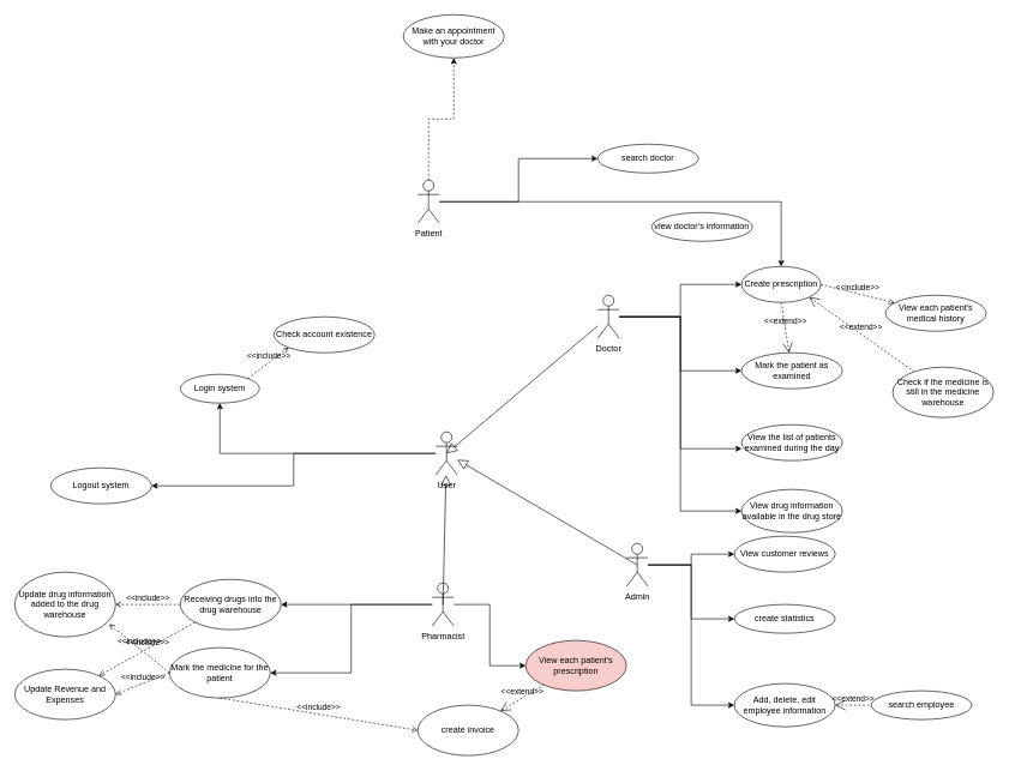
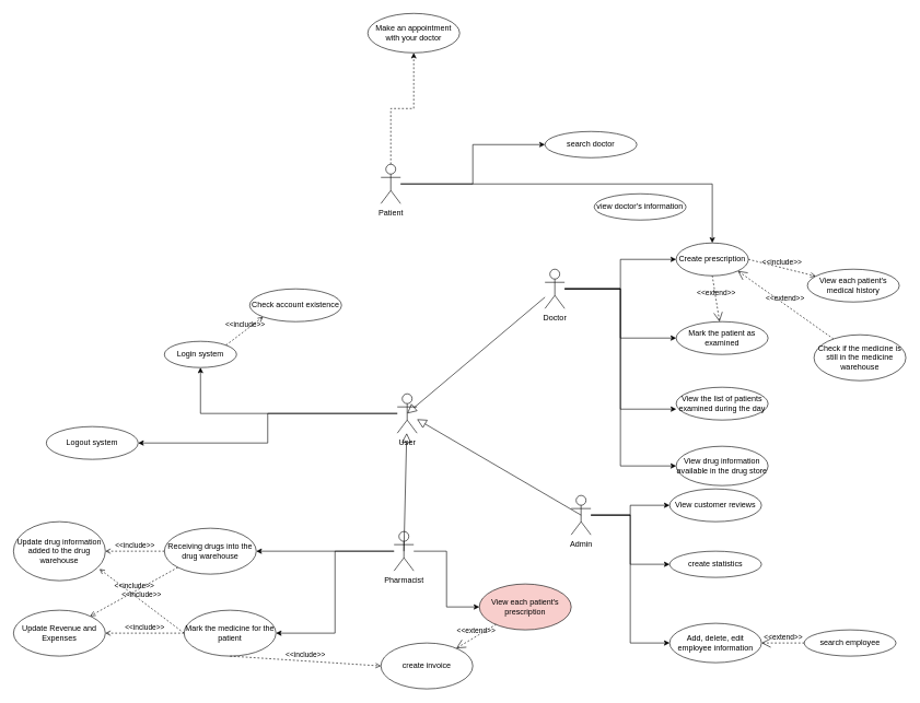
  <mxCell id="0" />
  <mxCell id="1" parent="0" />
  <mxCell id="2" style="edgeStyle=orthogonalEdgeStyle;rounded=0;orthogonalLoop=1;jettySize=auto;html=1;dashed=1;" edge="1" parent="1" source="5" target="33"><mxGeometry relative="1" as="geometry" /></mxCell>
  <mxCell id="3" style="edgeStyle=orthogonalEdgeStyle;rounded=0;orthogonalLoop=1;jettySize=auto;html=1;" edge="1" parent="1" source="5" target="17"><mxGeometry relative="1" as="geometry" /></mxCell>
  <mxCell id="4" style="edgeStyle=orthogonalEdgeStyle;rounded=0;orthogonalLoop=1;jettySize=auto;html=1;entryX=0;entryY=0.5;entryDx=0;entryDy=0;" edge="1" parent="1" source="5" target="26"><mxGeometry relative="1" as="geometry" /></mxCell>
  <mxCell id="5" value="Patient" style="shape=umlActor;verticalLabelPosition=bottom;verticalAlign=top;html=1;outlineConnect=0;" vertex="1" parent="1"><mxGeometry x="580" y="250" width="30" height="60" as="geometry" /></mxCell>
  <mxCell id="6" style="edgeStyle=orthogonalEdgeStyle;rounded=0;orthogonalLoop=1;jettySize=auto;html=1;entryX=0;entryY=0.5;entryDx=0;entryDy=0;" edge="1" parent="1" source="8" target="17"><mxGeometry relative="1" as="geometry" /></mxCell>
  <mxCell id="7" style="edgeStyle=orthogonalEdgeStyle;rounded=0;orthogonalLoop=1;jettySize=auto;html=1;entryX=0;entryY=0.5;entryDx=0;entryDy=0;" edge="1" parent="1" source="8" target="25"><mxGeometry relative="1" as="geometry" /></mxCell>
  <mxCell id="8" value="Doctor" style="shape=umlActor;verticalLabelPosition=bottom;verticalAlign=top;html=1;outlineConnect=0;" vertex="1" parent="1"><mxGeometry x="830" y="410" width="30" height="60" as="geometry" /></mxCell>
  <mxCell id="9" style="edgeStyle=orthogonalEdgeStyle;rounded=0;orthogonalLoop=1;jettySize=auto;html=1;entryX=0;entryY=0.5;entryDx=0;entryDy=0;" edge="1" parent="1" source="11" target="31"><mxGeometry relative="1" as="geometry" /></mxCell>
  <mxCell id="10" style="edgeStyle=orthogonalEdgeStyle;rounded=0;orthogonalLoop=1;jettySize=auto;html=1;entryX=0;entryY=0.5;entryDx=0;entryDy=0;" edge="1" parent="1" source="11" target="57"><mxGeometry relative="1" as="geometry" /></mxCell>
  <mxCell id="11" value="Admin" style="shape=umlActor;verticalLabelPosition=bottom;verticalAlign=top;html=1;outlineConnect=0;" vertex="1" parent="1"><mxGeometry x="870" y="755" width="30" height="60" as="geometry" /></mxCell>
  <mxCell id="12" style="edgeStyle=orthogonalEdgeStyle;rounded=0;orthogonalLoop=1;jettySize=auto;html=1;" edge="1" parent="1" source="15" target="35"><mxGeometry relative="1" as="geometry" /></mxCell>
  <mxCell id="13" style="edgeStyle=orthogonalEdgeStyle;rounded=0;orthogonalLoop=1;jettySize=auto;html=1;entryX=1;entryY=0.5;entryDx=0;entryDy=0;" edge="1" parent="1" source="15" target="29"><mxGeometry relative="1" as="geometry" /></mxCell>
  <mxCell id="14" style="edgeStyle=orthogonalEdgeStyle;rounded=0;orthogonalLoop=1;jettySize=auto;html=1;entryX=0;entryY=0.5;entryDx=0;entryDy=0;" edge="1" parent="1" source="15" target="28"><mxGeometry relative="1" as="geometry" /></mxCell>
  <mxCell id="15" value="Pharmacist" style="shape=umlActor;verticalLabelPosition=bottom;verticalAlign=top;html=1;outlineConnect=0;" vertex="1" parent="1"><mxGeometry x="600" y="810" width="30" height="60" as="geometry" /></mxCell>
  <mxCell id="16" value="Login system" style="ellipse;whiteSpace=wrap;html=1;" vertex="1" parent="1"><mxGeometry x="250" y="520" width="110" height="40" as="geometry" /></mxCell>
  <mxCell id="17" value="Create&amp;nbsp;prescription" style="ellipse;whiteSpace=wrap;html=1;" vertex="1" parent="1"><mxGeometry x="1030" y="370" width="110" height="50" as="geometry" /></mxCell>
  <mxCell id="18" value="View the list of patients examined during the day" style="ellipse;whiteSpace=wrap;html=1;" vertex="1" parent="1"><mxGeometry x="1030" y="590" width="140" height="50" as="geometry" /></mxCell>
  <mxCell id="19" value="View each patient's medical history" style="ellipse;whiteSpace=wrap;html=1;" vertex="1" parent="1"><mxGeometry x="1230" y="410" width="140" height="50" as="geometry" /></mxCell>
  <mxCell id="20" value="Logout system" style="ellipse;whiteSpace=wrap;html=1;" vertex="1" parent="1"><mxGeometry x="70" y="650" width="140" height="50" as="geometry" /></mxCell>
  <mxCell id="21" style="edgeStyle=orthogonalEdgeStyle;rounded=0;orthogonalLoop=1;jettySize=auto;html=1;" edge="1" parent="1" source="23" target="20"><mxGeometry relative="1" as="geometry" /></mxCell>
  <mxCell id="22" style="edgeStyle=orthogonalEdgeStyle;rounded=0;orthogonalLoop=1;jettySize=auto;html=1;" edge="1" parent="1" source="23" target="16"><mxGeometry relative="1" as="geometry" /></mxCell>
  <mxCell id="23" value="User" style="shape=umlActor;verticalLabelPosition=bottom;verticalAlign=top;html=1;" vertex="1" parent="1"><mxGeometry x="605" y="600" width="30" height="60" as="geometry" /></mxCell>
  <mxCell id="24" value="View drug information available in the drug store" style="ellipse;whiteSpace=wrap;html=1;" vertex="1" parent="1"><mxGeometry x="1030" y="680" width="140" height="60" as="geometry" /></mxCell>
  <mxCell id="25" value="Mark the patient as examined" style="ellipse;whiteSpace=wrap;html=1;" vertex="1" parent="1"><mxGeometry x="1030" y="490" width="140" height="50" as="geometry" /></mxCell>
  <mxCell id="26" value="search doctor" style="ellipse;whiteSpace=wrap;html=1;" vertex="1" parent="1"><mxGeometry x="830" y="200" width="140" height="40" as="geometry" /></mxCell>
- <mxCell id="27" value="search employee" style="ellipse;whiteSpace=wrap;html=1;" vertex="1" parent="1"><mxGeometry x="1210" y="960" width="140" height="40" as="geometry" /></mxCell>
+ <mxCell id="27" value="search employee" style="ellipse;whiteSpace=wrap;html=1;" vertex="1" parent="1"><mxGeometry x="1225" y="960" width="140" height="40" as="geometry" /></mxCell>
  <mxCell id="28" value="View each patient's prescription" style="ellipse;whiteSpace=wrap;html=1;fillColor=#f8cecc;" vertex="1" parent="1"><mxGeometry x="730" y="890" width="140" height="70" as="geometry" /></mxCell>
- <mxCell id="29" value="Mark the medicine for the patient" style="ellipse;whiteSpace=wrap;html=1;" vertex="1" parent="1"><mxGeometry x="235" y="900" width="140" height="70" as="geometry" /></mxCell>
+ <mxCell id="29" value="Mark the medicine for the patient" style="ellipse;whiteSpace=wrap;html=1;" vertex="1" parent="1"><mxGeometry x="280" y="930" width="140" height="70" as="geometry" /></mxCell>
  <mxCell id="30" value="Update drug information added to the drug warehouse" style="ellipse;whiteSpace=wrap;html=1;" vertex="1" parent="1"><mxGeometry x="20" y="795" width="140" height="90" as="geometry" /></mxCell>
  <mxCell id="31" value="Add, delete, edit employee information" style="ellipse;whiteSpace=wrap;html=1;" vertex="1" parent="1"><mxGeometry x="1020" y="950" width="140" height="60" as="geometry" /></mxCell>
  <mxCell id="32" value="View customer reviews" style="ellipse;whiteSpace=wrap;html=1;" vertex="1" parent="1"><mxGeometry x="1020" y="745" width="140" height="50" as="geometry" /></mxCell>
  <mxCell id="33" value="Make an appointment with your doctor" style="ellipse;whiteSpace=wrap;html=1;" vertex="1" parent="1"><mxGeometry x="560" y="20" width="140" height="60" as="geometry" /></mxCell>
  <mxCell id="34" value="view doctor's information" style="ellipse;whiteSpace=wrap;html=1;" vertex="1" parent="1"><mxGeometry x="905" y="295" width="140" height="40" as="geometry" /></mxCell>
  <mxCell id="35" value="Receiving drugs into the drug warehouse" style="ellipse;whiteSpace=wrap;html=1;" vertex="1" parent="1"><mxGeometry x="250" y="805" width="140" height="70" as="geometry" /></mxCell>
  <mxCell id="36" value="Check if the medicine is still in the medicine warehouse" style="ellipse;whiteSpace=wrap;html=1;" vertex="1" parent="1"><mxGeometry x="1240" y="510" width="140" height="70" as="geometry" /></mxCell>
  <mxCell id="37" value="" style="edgeStyle=none;html=1;endArrow=block;endFill=0;endSize=12;verticalAlign=bottom;rounded=0;exitX=0.5;exitY=0.5;exitDx=0;exitDy=0;exitPerimeter=0;" edge="1" parent="1" source="15" target="23"><mxGeometry width="160" relative="1" as="geometry"><mxPoint x="950" y="880" as="sourcePoint" /><mxPoint x="1110" y="880" as="targetPoint" /></mxGeometry></mxCell>
  <mxCell id="38" value="" style="edgeStyle=none;html=1;endArrow=block;endFill=0;endSize=12;verticalAlign=bottom;rounded=0;exitX=0.5;exitY=0.5;exitDx=0;exitDy=0;exitPerimeter=0;" edge="1" parent="1" source="11" target="23"><mxGeometry width="160" relative="1" as="geometry"><mxPoint x="950" y="690" as="sourcePoint" /><mxPoint x="1110" y="690" as="targetPoint" /></mxGeometry></mxCell>
  <mxCell id="39" value="" style="edgeStyle=none;html=1;endArrow=block;endFill=0;endSize=12;verticalAlign=bottom;rounded=0;entryX=0.5;entryY=0.5;entryDx=0;entryDy=0;entryPerimeter=0;" edge="1" parent="1" source="8" target="23"><mxGeometry width="160" relative="1" as="geometry"><mxPoint x="950" y="690" as="sourcePoint" /><mxPoint x="1110" y="690" as="targetPoint" /></mxGeometry></mxCell>
  <mxCell id="40" value="Check account existence" style="ellipse;whiteSpace=wrap;html=1;" vertex="1" parent="1"><mxGeometry x="380" y="440" width="140" height="50" as="geometry" /></mxCell>
  <mxCell id="41" value="&amp;lt;&amp;lt;include&amp;gt;&amp;gt;" style="edgeStyle=none;html=1;endArrow=open;verticalAlign=bottom;dashed=1;labelBackgroundColor=none;rounded=0;entryX=1;entryY=0.5;entryDx=0;entryDy=0;exitX=0;exitY=0.5;exitDx=0;exitDy=0;" edge="1" parent="1" source="35" target="30"><mxGeometry width="160" relative="1" as="geometry"><mxPoint x="460" y="940" as="sourcePoint" /><mxPoint x="620" y="940" as="targetPoint" /></mxGeometry></mxCell>
  <mxCell id="42" value="&amp;lt;&amp;lt;include&amp;gt;&amp;gt;" style="edgeStyle=none;html=1;endArrow=open;verticalAlign=bottom;dashed=1;labelBackgroundColor=none;rounded=0;exitX=0;exitY=0.5;exitDx=0;exitDy=0;entryX=0.936;entryY=0.802;entryDx=0;entryDy=0;entryPerimeter=0;" edge="1" parent="1" source="29" target="30"><mxGeometry width="160" relative="1" as="geometry"><mxPoint x="460" y="940" as="sourcePoint" /><mxPoint x="620" y="940" as="targetPoint" /></mxGeometry></mxCell>
  <mxCell id="43" value="&amp;lt;&amp;lt;include&amp;gt;&amp;gt;" style="edgeStyle=none;html=1;endArrow=open;verticalAlign=bottom;dashed=1;labelBackgroundColor=none;rounded=0;exitX=1;exitY=0;exitDx=0;exitDy=0;entryX=0;entryY=1;entryDx=0;entryDy=0;" edge="1" parent="1" source="16" target="40"><mxGeometry width="160" relative="1" as="geometry"><mxPoint x="460" y="640" as="sourcePoint" /><mxPoint x="620" y="640" as="targetPoint" /></mxGeometry></mxCell>
  <mxCell id="44" value="&amp;lt;&amp;lt;include&amp;gt;&amp;gt;" style="edgeStyle=none;html=1;endArrow=open;verticalAlign=bottom;dashed=1;labelBackgroundColor=none;rounded=0;exitX=1;exitY=0.5;exitDx=0;exitDy=0;" edge="1" parent="1" source="17" target="19"><mxGeometry width="160" relative="1" as="geometry"><mxPoint x="990" y="480" as="sourcePoint" /><mxPoint x="1150" y="480" as="targetPoint" /></mxGeometry></mxCell>
  <mxCell id="45" style="edgeStyle=orthogonalEdgeStyle;rounded=0;orthogonalLoop=1;jettySize=auto;html=1;entryX=0;entryY=0.5;entryDx=0;entryDy=0;" edge="1" parent="1" source="8" target="24"><mxGeometry relative="1" as="geometry" /></mxCell>
  <mxCell id="46" value="&amp;lt;&amp;lt;extend&amp;gt;&amp;gt;" style="edgeStyle=none;html=1;startArrow=open;endArrow=none;startSize=12;verticalAlign=bottom;dashed=1;labelBackgroundColor=none;rounded=0;entryX=0.5;entryY=1;entryDx=0;entryDy=0;" edge="1" parent="1" source="25" target="17"><mxGeometry width="160" relative="1" as="geometry"><mxPoint x="990" y="580" as="sourcePoint" /><mxPoint x="1150" y="580" as="targetPoint" /></mxGeometry></mxCell>
  <mxCell id="47" value="&amp;lt;&amp;lt;extend&amp;gt;&amp;gt;" style="edgeStyle=none;html=1;startArrow=open;endArrow=none;startSize=12;verticalAlign=bottom;dashed=1;labelBackgroundColor=none;rounded=0;exitX=1;exitY=1;exitDx=0;exitDy=0;" edge="1" parent="1" source="17" target="36"><mxGeometry width="160" relative="1" as="geometry"><mxPoint x="990" y="480" as="sourcePoint" /><mxPoint x="1150" y="480" as="targetPoint" /></mxGeometry></mxCell>
  <mxCell id="48" style="edgeStyle=orthogonalEdgeStyle;rounded=0;orthogonalLoop=1;jettySize=auto;html=1;entryX=0;entryY=0.5;entryDx=0;entryDy=0;" edge="1" parent="1" source="11" target="32"><mxGeometry relative="1" as="geometry" /></mxCell>
  <mxCell id="49" style="edgeStyle=orthogonalEdgeStyle;rounded=0;orthogonalLoop=1;jettySize=auto;html=1;entryX=0.001;entryY=0.667;entryDx=0;entryDy=0;entryPerimeter=0;" edge="1" parent="1" source="8" target="18"><mxGeometry relative="1" as="geometry" /></mxCell>
  <mxCell id="50" value="&amp;lt;&amp;lt;extend&amp;gt;&amp;gt;" style="edgeStyle=none;html=1;startArrow=open;endArrow=none;startSize=12;verticalAlign=bottom;dashed=1;labelBackgroundColor=none;rounded=0;exitX=1;exitY=0.5;exitDx=0;exitDy=0;entryX=0;entryY=0.5;entryDx=0;entryDy=0;" edge="1" parent="1" source="31" target="27"><mxGeometry width="160" relative="1" as="geometry"><mxPoint x="1200" y="950" as="sourcePoint" /><mxPoint x="1360" y="950" as="targetPoint" /></mxGeometry></mxCell>
  <mxCell id="51" value="Update Revenue and Expenses" style="ellipse;whiteSpace=wrap;html=1;" vertex="1" parent="1"><mxGeometry x="20" y="930" width="140" height="70" as="geometry" /></mxCell>
  <mxCell id="52" value="&amp;lt;&amp;lt;include&amp;gt;&amp;gt;" style="edgeStyle=none;html=1;endArrow=open;verticalAlign=bottom;dashed=1;labelBackgroundColor=none;rounded=0;entryX=1;entryY=0.5;entryDx=0;entryDy=0;exitX=0;exitY=0.5;exitDx=0;exitDy=0;" edge="1" parent="1" source="29" target="51"><mxGeometry width="160" relative="1" as="geometry"><mxPoint x="360" y="1030" as="sourcePoint" /><mxPoint x="520" y="1030" as="targetPoint" /></mxGeometry></mxCell>
  <mxCell id="53" value="&amp;lt;&amp;lt;include&amp;gt;&amp;gt;" style="edgeStyle=none;html=1;endArrow=open;verticalAlign=bottom;dashed=1;labelBackgroundColor=none;rounded=0;exitX=0;exitY=1;exitDx=0;exitDy=0;" edge="1" parent="1" source="35" target="51"><mxGeometry width="160" relative="1" as="geometry"><mxPoint x="170" y="950" as="sourcePoint" /><mxPoint x="330" y="950" as="targetPoint" /></mxGeometry></mxCell>
  <mxCell id="54" value="create invoice" style="ellipse;whiteSpace=wrap;html=1;" vertex="1" parent="1"><mxGeometry x="580" y="980" width="140" height="70" as="geometry" /></mxCell>
  <mxCell id="55" value="&amp;lt;&amp;lt;extend&amp;gt;&amp;gt;" style="edgeStyle=none;html=1;startArrow=open;endArrow=none;startSize=12;verticalAlign=bottom;dashed=1;labelBackgroundColor=none;rounded=0;" edge="1" parent="1" source="54" target="28"><mxGeometry width="160" relative="1" as="geometry"><mxPoint x="480" y="920" as="sourcePoint" /><mxPoint x="640" y="920" as="targetPoint" /></mxGeometry></mxCell>
  <mxCell id="56" value="&amp;lt;&amp;lt;include&amp;gt;&amp;gt;" style="edgeStyle=none;html=1;endArrow=open;verticalAlign=bottom;dashed=1;labelBackgroundColor=none;rounded=0;exitX=0.5;exitY=1;exitDx=0;exitDy=0;entryX=0;entryY=0.5;entryDx=0;entryDy=0;" edge="1" parent="1" source="29" target="54"><mxGeometry width="160" relative="1" as="geometry"><mxPoint x="360" y="1040" as="sourcePoint" /><mxPoint x="520" y="1040" as="targetPoint" /></mxGeometry></mxCell>
  <mxCell id="57" value="create statistics" style="ellipse;whiteSpace=wrap;html=1;" vertex="1" parent="1"><mxGeometry x="1020" y="840" width="140" height="40" as="geometry" /></mxCell>
